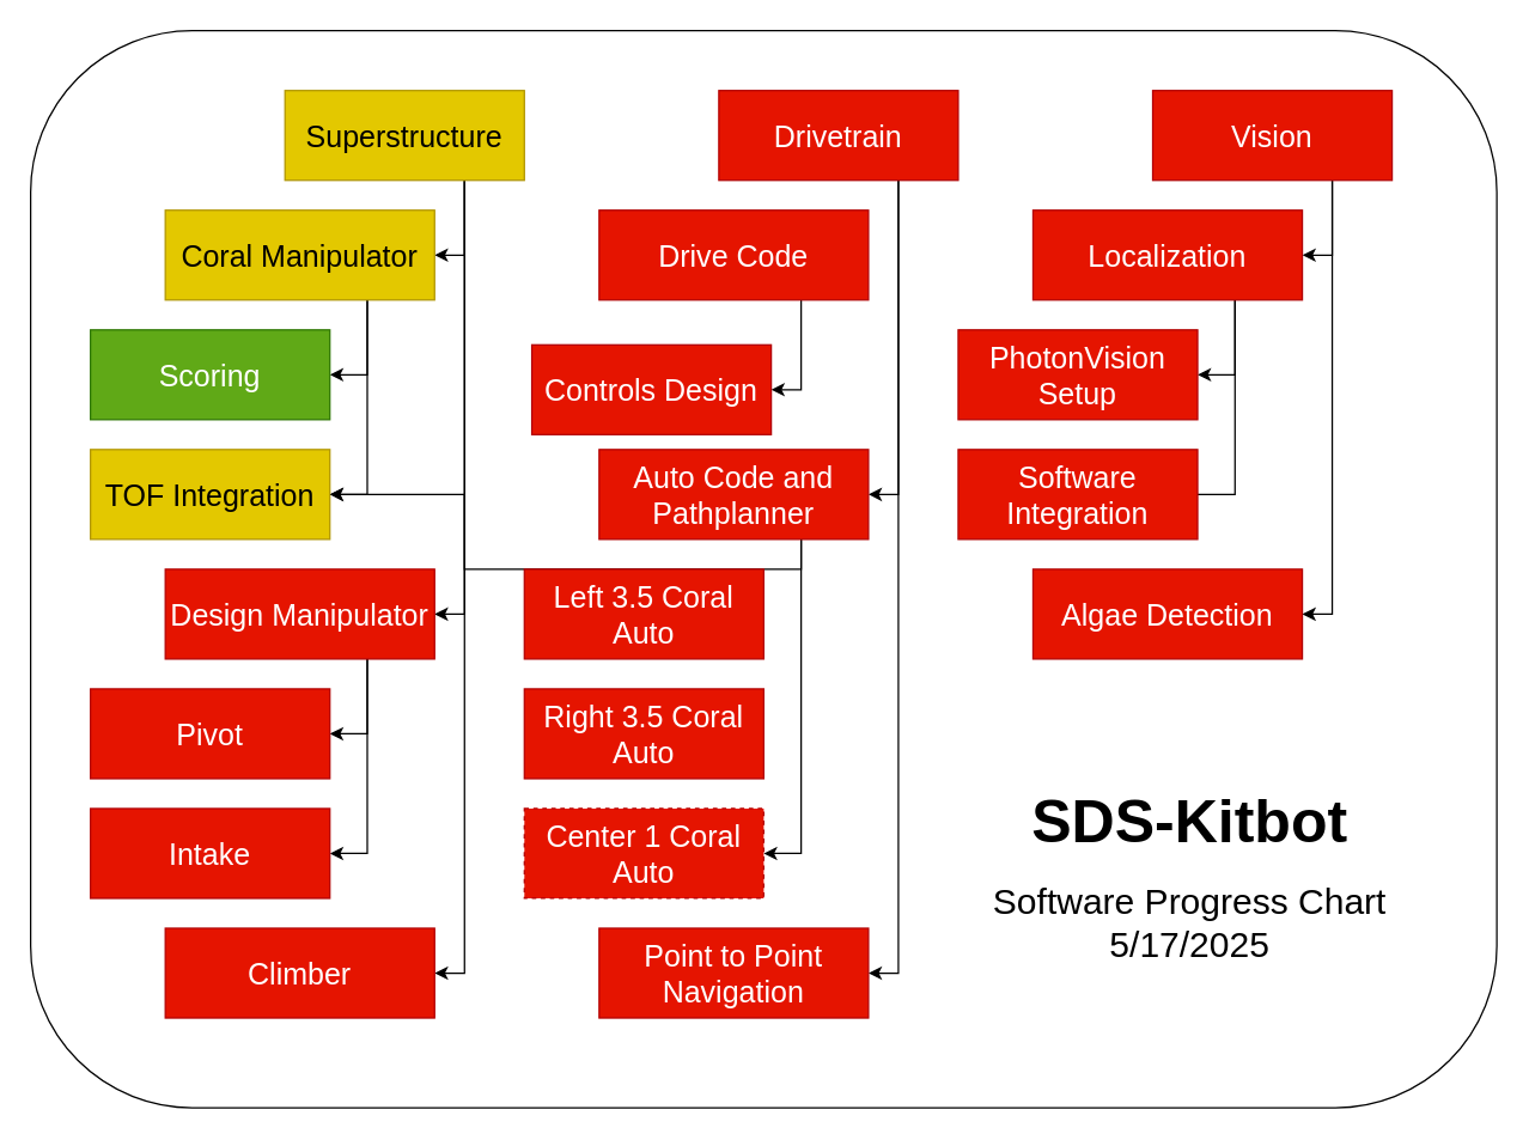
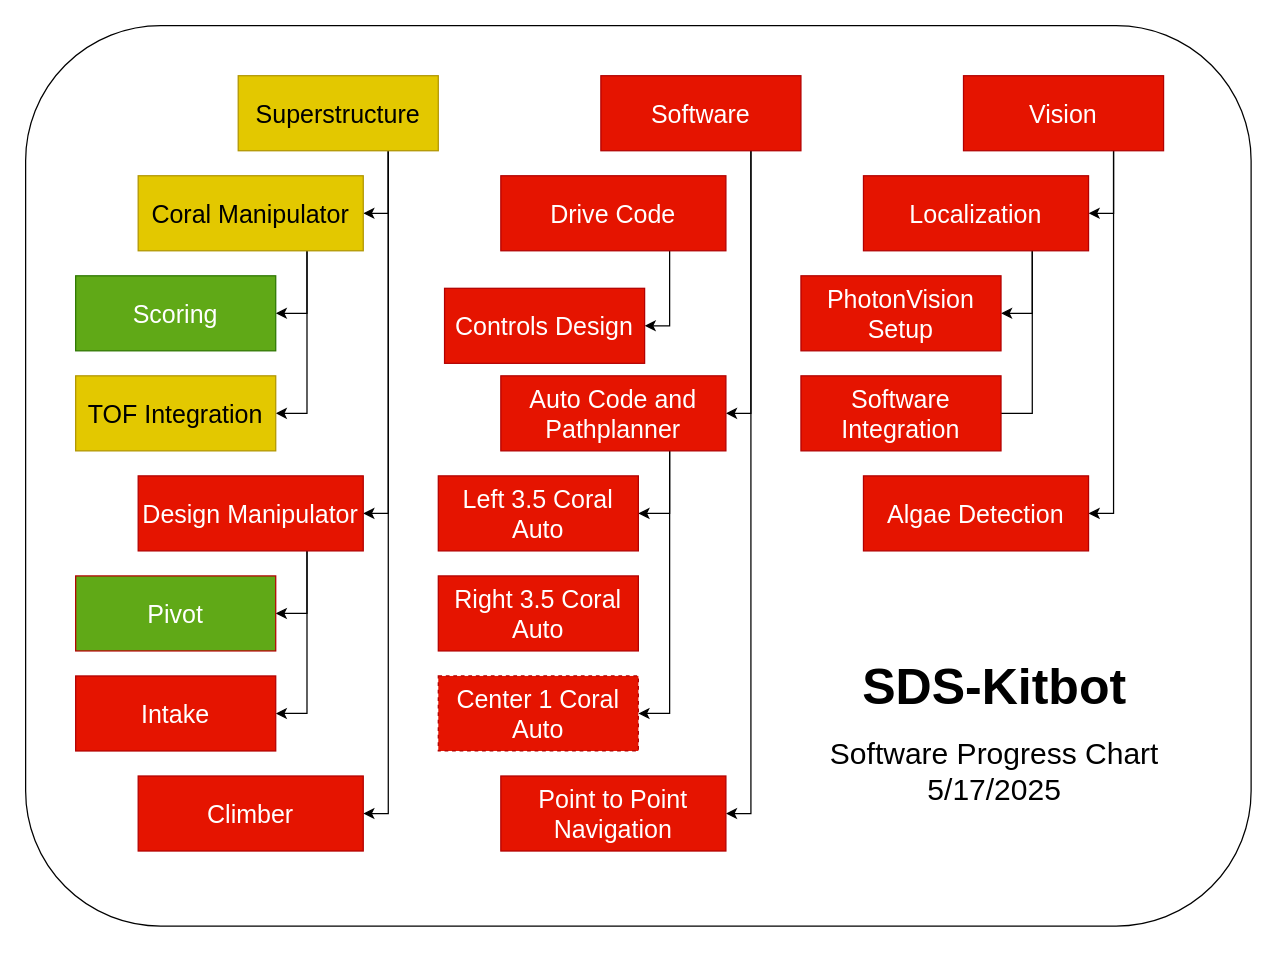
  <mxCell id="0" />
  <mxCell id="1" parent="0" />
  <mxCell id="2" value="" style="rounded=1;whiteSpace=wrap;html=1;" vertex="1" parent="1"><mxGeometry x="20" y="20" width="980" height="720" as="geometry" /></mxCell>
  <mxCell id="3" style="edgeStyle=orthogonalEdgeStyle;rounded=0;orthogonalLoop=1;jettySize=auto;html=1;exitX=0.75;exitY=1;exitDx=0;exitDy=0;entryX=1;entryY=0.5;entryDx=0;entryDy=0;" edge="1" parent="1" source="6" target="9"><mxGeometry relative="1" as="geometry" /></mxCell>
  <mxCell id="4" style="edgeStyle=orthogonalEdgeStyle;rounded=0;orthogonalLoop=1;jettySize=auto;html=1;exitX=0.75;exitY=1;exitDx=0;exitDy=0;entryX=1;entryY=0.5;entryDx=0;entryDy=0;" edge="1" parent="1" source="6" target="14"><mxGeometry relative="1" as="geometry" /></mxCell>
  <mxCell id="5" style="edgeStyle=orthogonalEdgeStyle;rounded=0;orthogonalLoop=1;jettySize=auto;html=1;exitX=0.75;exitY=1;exitDx=0;exitDy=0;entryX=1;entryY=0.5;entryDx=0;entryDy=0;" edge="1" parent="1" source="6" target="17"><mxGeometry relative="1" as="geometry" /></mxCell>
  <mxCell id="6" value="Superstructure" style="rounded=0;whiteSpace=wrap;html=1;fontSize=20;fillColor=#e3c800;fontColor=#000000;strokeColor=#B09500;" vertex="1" parent="1"><mxGeometry x="190" y="60" width="160" height="60" as="geometry" /></mxCell>
  <mxCell id="7" style="edgeStyle=orthogonalEdgeStyle;rounded=0;orthogonalLoop=1;jettySize=auto;html=1;exitX=0.75;exitY=1;exitDx=0;exitDy=0;entryX=1;entryY=0.5;entryDx=0;entryDy=0;" edge="1" parent="1" source="9" target="10"><mxGeometry relative="1" as="geometry" /></mxCell>
  <mxCell id="8" style="edgeStyle=orthogonalEdgeStyle;rounded=0;orthogonalLoop=1;jettySize=auto;html=1;exitX=0.75;exitY=1;exitDx=0;exitDy=0;entryX=1;entryY=0.5;entryDx=0;entryDy=0;" edge="1" parent="1" source="9" target="11"><mxGeometry relative="1" as="geometry" /></mxCell>
  <mxCell id="9" value="Coral Manipulator" style="rounded=0;whiteSpace=wrap;html=1;fontSize=20;fillColor=#e3c800;fontColor=#000000;strokeColor=#B09500;" vertex="1" parent="1"><mxGeometry x="110" y="140" width="180" height="60" as="geometry" /></mxCell>
  <mxCell id="10" value="Scoring" style="rounded=0;whiteSpace=wrap;html=1;fontSize=20;fillColor=#60a917;fontColor=#ffffff;strokeColor=#2D7600;" vertex="1" parent="1"><mxGeometry x="60" y="220" width="160" height="60" as="geometry" /></mxCell>
  <mxCell id="11" value="TOF Integration" style="rounded=0;whiteSpace=wrap;html=1;fontSize=20;fillColor=#e3c800;fontColor=#000000;strokeColor=#B09500;" vertex="1" parent="1"><mxGeometry x="60" y="300" width="160" height="60" as="geometry" /></mxCell>
  <mxCell id="12" style="edgeStyle=orthogonalEdgeStyle;rounded=0;orthogonalLoop=1;jettySize=auto;html=1;exitX=0.75;exitY=1;exitDx=0;exitDy=0;entryX=1;entryY=0.5;entryDx=0;entryDy=0;" edge="1" parent="1" source="14" target="15"><mxGeometry relative="1" as="geometry" /></mxCell>
  <mxCell id="13" style="edgeStyle=orthogonalEdgeStyle;rounded=0;orthogonalLoop=1;jettySize=auto;html=1;exitX=0.75;exitY=1;exitDx=0;exitDy=0;entryX=1;entryY=0.5;entryDx=0;entryDy=0;" edge="1" parent="1" source="14" target="16"><mxGeometry relative="1" as="geometry" /></mxCell>
  <mxCell id="14" value="Design Manipulator" style="rounded=0;whiteSpace=wrap;html=1;fontSize=20;fillColor=#e51400;fontColor=#ffffff;strokeColor=#B20000;" vertex="1" parent="1"><mxGeometry x="110" y="380" width="180" height="60" as="geometry" /></mxCell>
- <mxCell id="15" value="Pivot" style="rounded=0;whiteSpace=wrap;html=1;fontSize=20;fillColor=#e51400;fontColor=#ffffff;strokeColor=#B20000;" vertex="1" parent="1"><mxGeometry x="60" y="460" width="160" height="60" as="geometry" /></mxCell>
+ <mxCell id="15" value="Pivot" style="rounded=0;whiteSpace=wrap;html=1;fontSize=20;fillColor=#60a917;fontColor=#ffffff;strokeColor=#B20000;" vertex="1" parent="1"><mxGeometry x="60" y="460" width="160" height="60" as="geometry" /></mxCell>
  <mxCell id="16" value="Intake" style="rounded=0;whiteSpace=wrap;html=1;fontSize=20;fillColor=#e51400;fontColor=#ffffff;strokeColor=#B20000;" vertex="1" parent="1"><mxGeometry x="60" y="540" width="160" height="60" as="geometry" /></mxCell>
  <mxCell id="17" value="Climber" style="rounded=0;whiteSpace=wrap;html=1;fontSize=20;fillColor=#e51400;fontColor=#ffffff;strokeColor=#B20000;" vertex="1" parent="1"><mxGeometry x="110" y="620" width="180" height="60" as="geometry" /></mxCell>
  <mxCell id="18" style="edgeStyle=orthogonalEdgeStyle;rounded=0;orthogonalLoop=1;jettySize=auto;html=1;exitX=0.75;exitY=1;exitDx=0;exitDy=0;entryX=1;entryY=0.5;entryDx=0;entryDy=0;" edge="1" parent="1" source="20" target="26"><mxGeometry relative="1" as="geometry" /></mxCell>
  <mxCell id="19" style="edgeStyle=orthogonalEdgeStyle;rounded=0;orthogonalLoop=1;jettySize=auto;html=1;exitX=0.75;exitY=1;exitDx=0;exitDy=0;entryX=1;entryY=0.5;entryDx=0;entryDy=0;" edge="1" parent="1" source="20" target="37"><mxGeometry relative="1" as="geometry" /></mxCell>
- <mxCell id="20" value="Drivetrain" style="rounded=0;whiteSpace=wrap;html=1;fontSize=20;fillColor=#e51400;fontColor=#ffffff;strokeColor=#B20000;" vertex="1" parent="1"><mxGeometry x="480" y="60" width="160" height="60" as="geometry" /></mxCell>
+ <mxCell id="20" value="Software" style="rounded=0;whiteSpace=wrap;html=1;fontSize=20;fillColor=#e51400;fontColor=#ffffff;strokeColor=#B20000;" vertex="1" parent="1"><mxGeometry x="480" y="60" width="160" height="60" as="geometry" /></mxCell>
  <mxCell id="21" style="edgeStyle=orthogonalEdgeStyle;rounded=0;orthogonalLoop=1;jettySize=auto;html=1;exitX=0.75;exitY=1;exitDx=0;exitDy=0;entryX=1;entryY=0.5;entryDx=0;entryDy=0;" edge="1" parent="1" source="22" target="23"><mxGeometry relative="1" as="geometry" /></mxCell>
  <mxCell id="22" value="Drive Code" style="rounded=0;whiteSpace=wrap;html=1;fontSize=20;fillColor=#e51400;fontColor=#ffffff;strokeColor=#B20000;" vertex="1" parent="1"><mxGeometry x="400" y="140" width="180" height="60" as="geometry" /></mxCell>
  <mxCell id="23" value="Controls Design" style="rounded=0;whiteSpace=wrap;html=1;fontSize=20;fillColor=#e51400;fontColor=#ffffff;strokeColor=#B20000;" vertex="1" parent="1"><mxGeometry x="355" y="230" width="160" height="60" as="geometry" /></mxCell>
- <mxCell id="24" style="edgeStyle=orthogonalEdgeStyle;rounded=0;orthogonalLoop=1;jettySize=auto;html=1;exitX=0.75;exitY=1;exitDx=0;exitDy=0;" edge="1" parent="1" source="26" target="11"><mxGeometry relative="1" as="geometry" /></mxCell>
+ <mxCell id="24" style="edgeStyle=orthogonalEdgeStyle;rounded=0;orthogonalLoop=1;jettySize=auto;html=1;exitX=0.75;exitY=1;exitDx=0;exitDy=0;entryX=1;entryY=0.5;entryDx=0;entryDy=0;" edge="1" parent="1" source="26" target="27"><mxGeometry relative="1" as="geometry" /></mxCell>
  <mxCell id="25" style="edgeStyle=orthogonalEdgeStyle;rounded=0;orthogonalLoop=1;jettySize=auto;html=1;exitX=0.75;exitY=1;exitDx=0;exitDy=0;entryX=1;entryY=0.5;entryDx=0;entryDy=0;" edge="1" parent="1" source="26" target="29"><mxGeometry relative="1" as="geometry" /></mxCell>
  <mxCell id="26" value="Auto Code and Pathplanner" style="rounded=0;whiteSpace=wrap;html=1;fontSize=20;fillColor=#e51400;fontColor=#ffffff;strokeColor=#B20000;" vertex="1" parent="1"><mxGeometry x="400" y="300" width="180" height="60" as="geometry" /></mxCell>
  <mxCell id="27" value="Left 3.5 Coral Auto" style="rounded=0;whiteSpace=wrap;html=1;fontSize=20;fillColor=#e51400;fontColor=#ffffff;strokeColor=#B20000;" vertex="1" parent="1"><mxGeometry x="350" y="380" width="160" height="60" as="geometry" /></mxCell>
  <mxCell id="28" value="Right 3.5 Coral Auto" style="rounded=0;whiteSpace=wrap;html=1;fontSize=20;fillColor=#e51400;fontColor=#ffffff;strokeColor=#B20000;" vertex="1" parent="1"><mxGeometry x="350" y="460" width="160" height="60" as="geometry" /></mxCell>
  <mxCell id="29" value="Center 1 Coral Auto" style="rounded=0;whiteSpace=wrap;html=1;fontSize=20;fillColor=#e51400;fontColor=#ffffff;strokeColor=#B20000;dashed=1;" vertex="1" parent="1"><mxGeometry x="350" y="540" width="160" height="60" as="geometry" /></mxCell>
  <mxCell id="30" style="edgeStyle=orthogonalEdgeStyle;rounded=0;orthogonalLoop=1;jettySize=auto;html=1;exitX=0.75;exitY=1;exitDx=0;exitDy=0;entryX=1;entryY=0.5;entryDx=0;entryDy=0;" edge="1" parent="1" source="32" target="35"><mxGeometry relative="1" as="geometry" /></mxCell>
  <mxCell id="31" style="edgeStyle=orthogonalEdgeStyle;rounded=0;orthogonalLoop=1;jettySize=auto;html=1;exitX=0.75;exitY=1;exitDx=0;exitDy=0;entryX=1;entryY=0.5;entryDx=0;entryDy=0;" edge="1" parent="1" source="32" target="36"><mxGeometry relative="1" as="geometry" /></mxCell>
  <mxCell id="32" value="Vision" style="rounded=0;whiteSpace=wrap;html=1;fontSize=20;fillColor=#e51400;fontColor=#ffffff;strokeColor=#B20000;" vertex="1" parent="1"><mxGeometry x="770" y="60" width="160" height="60" as="geometry" /></mxCell>
  <mxCell id="33" style="edgeStyle=orthogonalEdgeStyle;rounded=0;orthogonalLoop=1;jettySize=auto;html=1;exitX=0.75;exitY=1;exitDx=0;exitDy=0;entryX=1;entryY=0.5;entryDx=0;entryDy=0;" edge="1" parent="1" source="35" target="38"><mxGeometry relative="1" as="geometry" /></mxCell>
  <mxCell id="34" style="edgeStyle=orthogonalEdgeStyle;rounded=0;orthogonalLoop=1;jettySize=auto;html=1;exitX=0.75;exitY=1;exitDx=0;exitDy=0;entryX=1;entryY=0.5;entryDx=0;entryDy=0;endArrow=none;" edge="1" parent="1" source="35" target="39"><mxGeometry relative="1" as="geometry" /></mxCell>
  <mxCell id="35" value="Localization" style="rounded=0;whiteSpace=wrap;html=1;fontSize=20;fillColor=#e51400;fontColor=#ffffff;strokeColor=#B20000;" vertex="1" parent="1"><mxGeometry x="690" y="140" width="180" height="60" as="geometry" /></mxCell>
  <mxCell id="36" value="Algae Detection" style="rounded=0;whiteSpace=wrap;html=1;fontSize=20;fillColor=#e51400;fontColor=#ffffff;strokeColor=#B20000;" vertex="1" parent="1"><mxGeometry x="690" y="380" width="180" height="60" as="geometry" /></mxCell>
  <mxCell id="37" value="Point to Point Navigation" style="rounded=0;whiteSpace=wrap;html=1;fontSize=20;fillColor=#e51400;fontColor=#ffffff;strokeColor=#B20000;" vertex="1" parent="1"><mxGeometry x="400" y="620" width="180" height="60" as="geometry" /></mxCell>
  <mxCell id="38" value="PhotonVision Setup" style="rounded=0;whiteSpace=wrap;html=1;fontSize=20;fillColor=#e51400;fontColor=#ffffff;strokeColor=#B20000;" vertex="1" parent="1"><mxGeometry x="640" y="220" width="160" height="60" as="geometry" /></mxCell>
  <mxCell id="39" value="Software Integration" style="rounded=0;whiteSpace=wrap;html=1;fontSize=20;fillColor=#e51400;fontColor=#ffffff;strokeColor=#B20000;" vertex="1" parent="1"><mxGeometry x="640" y="300" width="160" height="60" as="geometry" /></mxCell>
  <mxCell id="40" value="&lt;h1 style=&quot;margin-top: 0px;&quot;&gt;&lt;font style=&quot;font-size: 40px;&quot;&gt;SDS-Kitbot&lt;/font&gt;&lt;/h1&gt;&lt;div&gt;&lt;font style=&quot;font-size: 24px;&quot;&gt;Software Progress Chart&lt;/font&gt;&lt;/div&gt;&lt;div&gt;&lt;font style=&quot;font-size: 24px;&quot;&gt;5/17/2025&lt;/font&gt;&lt;/div&gt;" style="text;html=1;whiteSpace=wrap;overflow=hidden;rounded=0;align=center;verticalAlign=middle;" vertex="1" parent="1"><mxGeometry x="640" y="490" width="310" height="190" as="geometry" /></mxCell>
